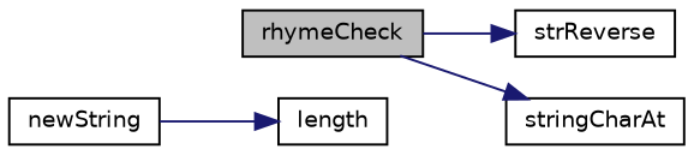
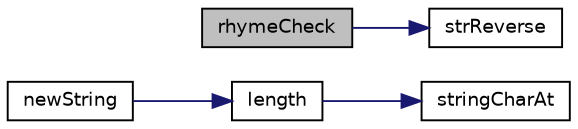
  digraph {
    rankdir=LR
    node [color=black fillcolor=white fontname=Helvetica fontsize=10 shape=record style=filled]
    edge [color=midnightblue fontname=Helvetica fontsize=10 labelfontname=Helvetica labelfontsize=10 style=solid]
    n1 [fillcolor=grey75 fontcolor=black height=0.2 label=rhymeCheck width=0.4]
    n2 [height=0.2 label=strReverse width=0.4]
    n3 [height=0.2 label=stringCharAt width=0.4]
    n4 [height=0.2 label=newString width=0.4]
    n5 [height=0.2 label=length width=0.4]
    n1 -> n2
-   n1 -> n3
+   n5 -> n3
    n4 -> n5
  }
